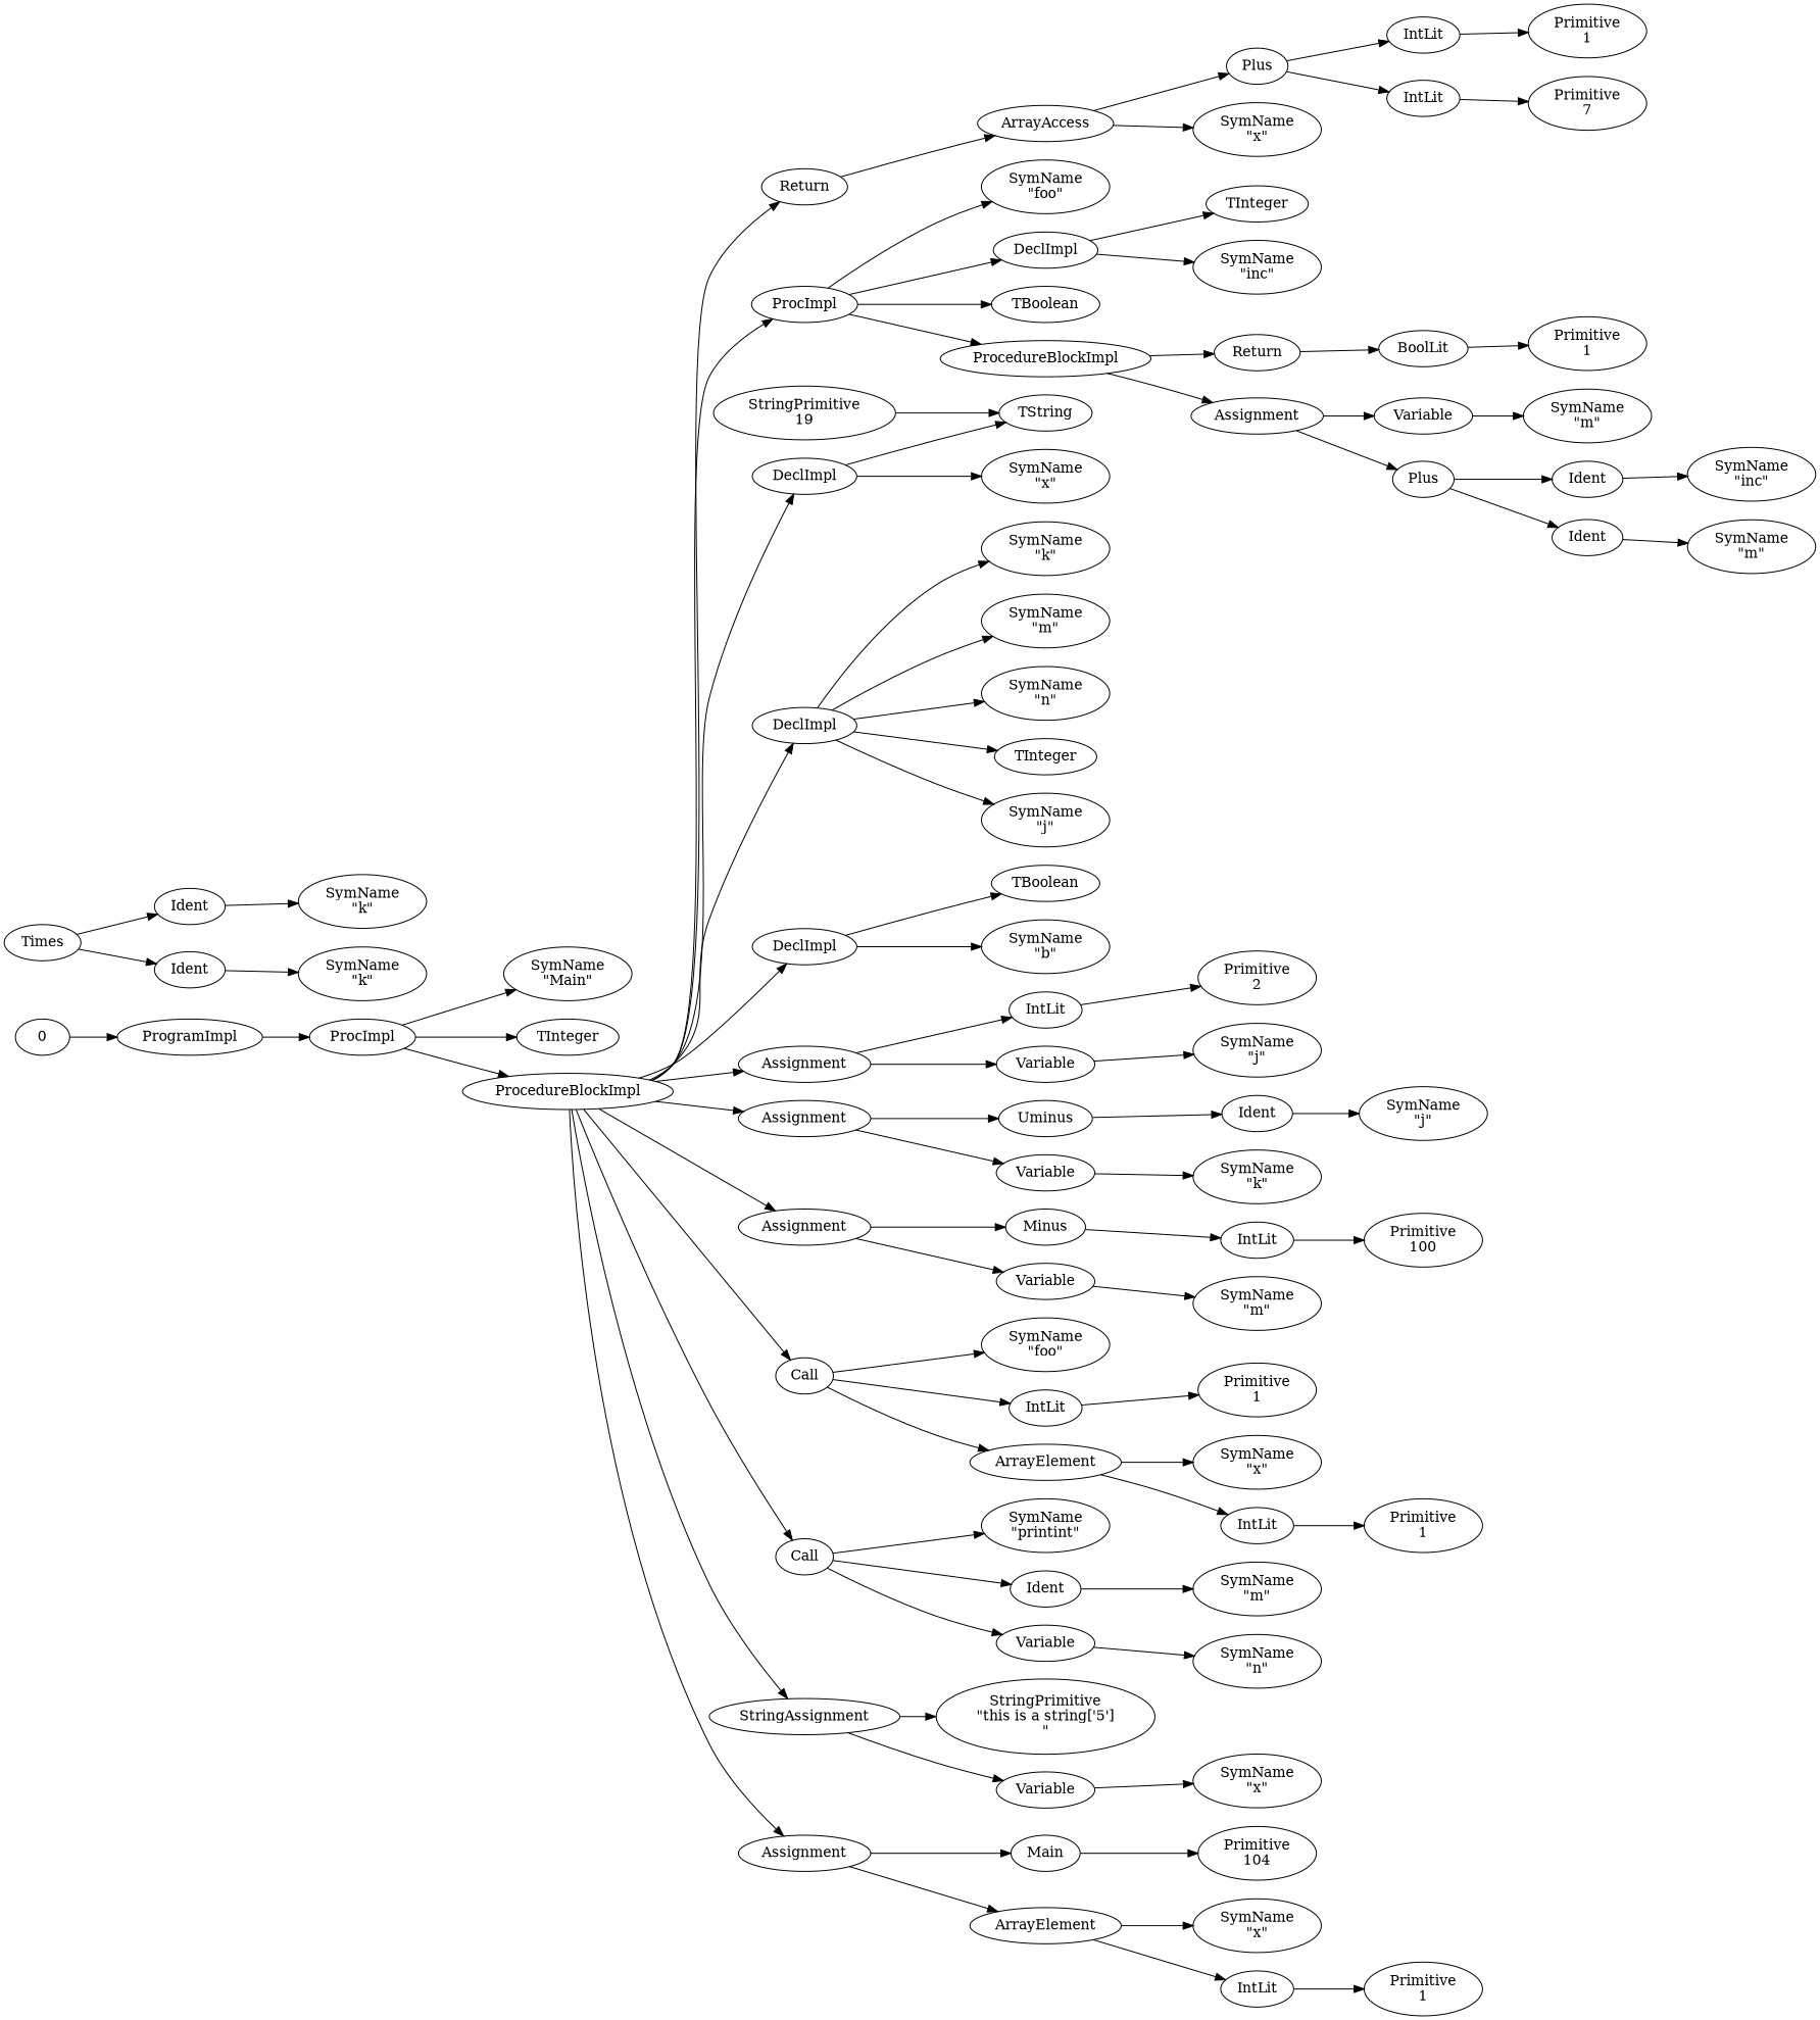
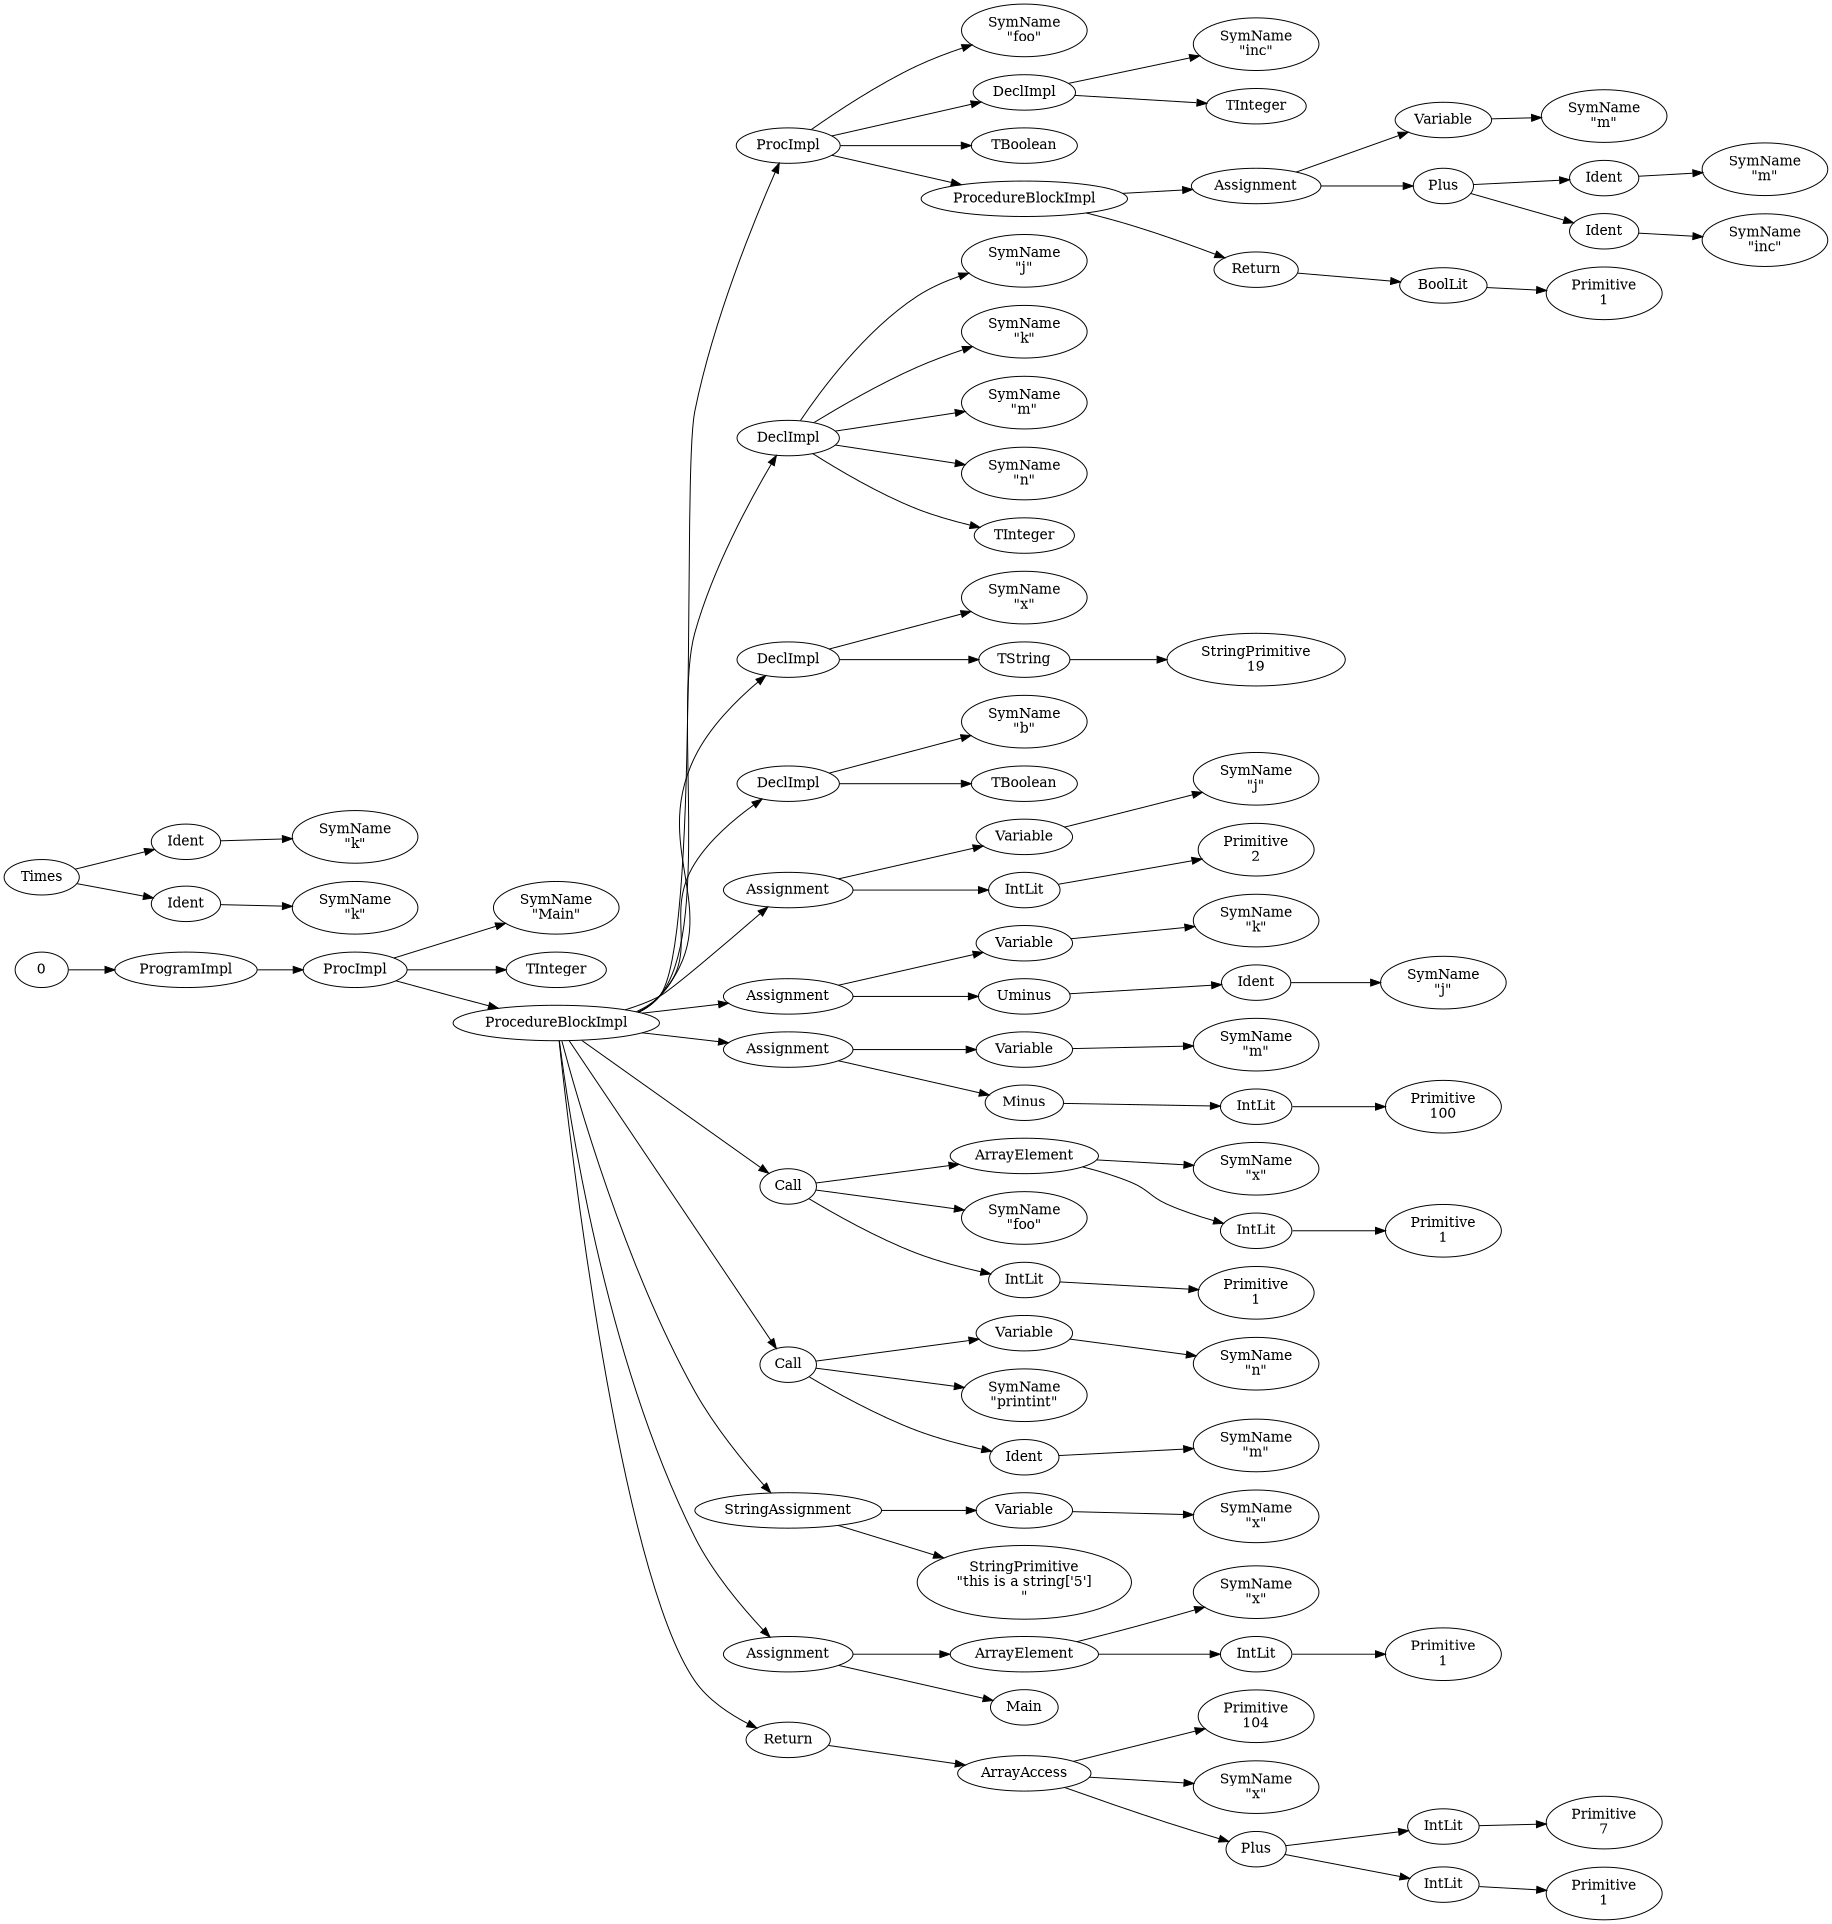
  digraph {
    rankdir=LR
    n1 [label=ProgramImpl]
    n2 [label=ProcImpl]
    0
    n4 [label="SymName\n\"Main\""]
    n5 [label=TInteger]
    n6 [label=ProcedureBlockImpl]
    n7 [label=ProcImpl]
    n8 [label=DeclImpl]
    n9 [label=DeclImpl]
    n10 [label=DeclImpl]
    n11 [label=Assignment]
    n12 [label=Assignment]
    n13 [label=Assignment]
    n14 [label=Call]
    n15 [label=Call]
    n16 [label=StringAssignment]
    n17 [label=Assignment]
    n18 [label=Return]
    n19 [label="SymName\n\"foo\""]
    n20 [label=DeclImpl]
    n21 [label=TBoolean]
    n22 [label=ProcedureBlockImpl]
    n23 [label="SymName\n\"j\""]
    n24 [label="SymName\n\"k\""]
    n25 [label="SymName\n\"m\""]
    n26 [label="SymName\n\"n\""]
    n27 [label=TInteger]
    n28 [label="SymName\n\"x\""]
    n29 [label=TString]
    n30 [label="SymName\n\"b\""]
    n31 [label=TBoolean]
    n32 [label=Variable]
    n33 [label=IntLit]
    n34 [label=Variable]
    n35 [label=Uminus]
    n36 [label=Variable]
    n37 [label=Minus]
    n38 [label=ArrayElement]
    n39 [label="SymName\n\"foo\""]
    n40 [label=IntLit]
    n41 [label=Variable]
    n42 [label="SymName\n\"printint\""]
    n43 [label=Ident]
    n44 [label=Variable]
    n45 [label="StringPrimitive\n\"this is a string['5']\n\""]
    n46 [label=ArrayElement]
    n47 [label=Main]
    n48 [label=ArrayAccess]
    n49 [label="SymName\n\"inc\""]
    n50 [label=TInteger]
    n51 [label=Assignment]
    n52 [label=Return]
    n53 [label=Variable]
    n54 [label=Plus]
    n55 [label=BoolLit]
    n56 [label="SymName\n\"m\""]
    n57 [label=Ident]
    n58 [label=Ident]
    n59 [label="SymName\n\"m\""]
    n60 [label="SymName\n\"inc\""]
    n61 [label="Primitive\n1"]
    n62 [label="StringPrimitive\n19"]
    n63 [label="SymName\n\"j\""]
    n64 [label="Primitive\n2"]
    n65 [label="SymName\n\"k\""]
    n66 [label=Ident]
    n67 [label="SymName\n\"j\""]
    n68 [label="SymName\n\"m\""]
    n69 [label=IntLit]
    n70 [label="Primitive\n100"]
    n71 [label=Times]
    n72 [label=Ident]
    n73 [label=Ident]
    n74 [label="SymName\n\"k\""]
    n75 [label="SymName\n\"k\""]
    n76 [label="SymName\n\"x\""]
    n77 [label=IntLit]
    n78 [label="Primitive\n1"]
    n79 [label="Primitive\n1"]
    n80 [label="SymName\n\"n\""]
    n81 [label="SymName\n\"m\""]
    n82 [label="SymName\n\"x\""]
    n83 [label="SymName\n\"x\""]
    n84 [label=IntLit]
    n85 [label="Primitive\n104"]
    n86 [label="Primitive\n1"]
    n87 [label="SymName\n\"x\""]
    n88 [label=Plus]
    n89 [label=IntLit]
    n90 [label=IntLit]
    n91 [label="Primitive\n7"]
    n92 [label="Primitive\n1"]
    n1 -> n2
    n2 -> n4
    n2 -> n5
    n2 -> n6
    0 -> n1
    n6 -> n7
    n6 -> n8
    n6 -> n9
    n6 -> n10
    n6 -> n11
    n6 -> n12
    n6 -> n13
    n6 -> n14
    n6 -> n15
    n6 -> n16
    n6 -> n17
    n6 -> n18
    n7 -> n19
    n7 -> n20
    n7 -> n21
    n7 -> n22
    n8 -> n23
    n8 -> n24
    n8 -> n25
    n8 -> n26
    n8 -> n27
    n9 -> n28
    n9 -> n29
    n10 -> n30
    n10 -> n31
    n11 -> n32
    n11 -> n33
    n12 -> n34
    n12 -> n35
    n13 -> n36
    n13 -> n37
    n14 -> n38
    n14 -> n39
    n14 -> n40
    n15 -> n41
    n15 -> n42
    n15 -> n43
    n16 -> n44
    n16 -> n45
    n17 -> n46
    n17 -> n47
    n18 -> n48
    n20 -> n49
    n20 -> n50
    n22 -> n51
    n22 -> n52
-   n62 -> n29
+   n29 -> n62
    n32 -> n63
    n33 -> n64
    n34 -> n65
    n35 -> n66
    n36 -> n68
    n37 -> n69
    n38 -> n76
    n38 -> n77
    n40 -> n78
    n41 -> n80
    n43 -> n81
    n44 -> n82
    n46 -> n83
    n46 -> n84
-   n47 -> n85
+   n48 -> n85
    n48 -> n87
    n48 -> n88
    n51 -> n53
    n51 -> n54
    n52 -> n55
    n53 -> n56
    n54 -> n57
    n54 -> n58
    n55 -> n61
    n57 -> n59
    n58 -> n60
    n66 -> n67
    n69 -> n70
    n71 -> n72
    n71 -> n73
    n72 -> n74
    n73 -> n75
    n77 -> n79
    n84 -> n86
    n88 -> n89
    n88 -> n90
    n89 -> n91
    n90 -> n92
  }
